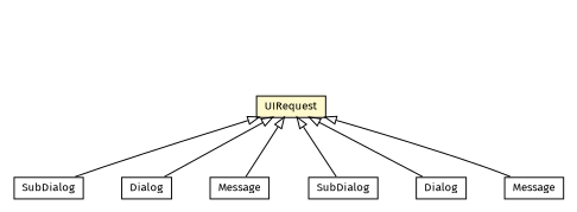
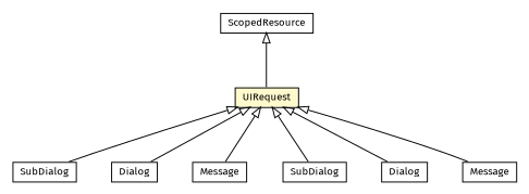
  digraph {
    fontname="Fira Sans"
    nodesep=0.25
    ranksep=0.5
    node [fontcolor=black fontname="Fira Sans" fontsize=10.0 shape=plaintext]
    edge [arrowtail=empty dir=back fontname="Fira Sans" fontsize=10 headport=p labelfontname=Helvetica labelfontsize=10 tailport=p]
+   n1 [label=<<table title="org.universAAL.middleware.rdf.ScopedResource" border="0" cellborder="1" cellspacing="0" cellpadding="2" port="p" href="../rdf/ScopedResource.html"> 		<tr><td><table border="0" cellspacing="0" cellpadding="1"> <tr><td align="center" balign="center"> ScopedResource </td></tr> 		</table></td></tr> 		</table>>]
    n2 [label=<<table title="org.universAAL.middleware.ui.UIRequest" border="0" cellborder="1" cellspacing="0" cellpadding="2" port="p" bgcolor="lemonChiffon" href="./UIRequest.html"> 		<tr><td><table border="0" cellspacing="0" cellpadding="1"> <tr><td align="center" balign="center"> UIRequest </td></tr> 		</table></td></tr> 		</table>>]
    n3 [label=<<table title="org.universAAL.support.utils.ui.low.SubDialog" border="0" cellborder="1" cellspacing="0" cellpadding="2" port="p" href="../../support/utils/ui/low/SubDialog.html"> 		<tr><td><table border="0" cellspacing="0" cellpadding="1"> <tr><td align="center" balign="center"> SubDialog </td></tr> 		</table></td></tr> 		</table>>]
    n4 [label=<<table title="org.universAAL.support.utils.ui.low.Dialog" border="0" cellborder="1" cellspacing="0" cellpadding="2" port="p" href="../../support/utils/ui/low/Dialog.html"> 		<tr><td><table border="0" cellspacing="0" cellpadding="1"> <tr><td align="center" balign="center"> Dialog </td></tr> 		</table></td></tr> 		</table>>]
    n5 [label=<<table title="org.universAAL.support.utils.ui.low.Message" border="0" cellborder="1" cellspacing="0" cellpadding="2" port="p" href="../../support/utils/ui/low/Message.html"> 		<tr><td><table border="0" cellspacing="0" cellpadding="1"> <tr><td align="center" balign="center"> Message </td></tr> 		</table></td></tr> 		</table>>]
    n6 [label=<<table title="org.universAAL.utilities.api.ui.low.SubDialog" border="0" cellborder="1" cellspacing="0" cellpadding="2" port="p" href="../../utilities/api/ui/low/SubDialog.html"> 		<tr><td><table border="0" cellspacing="0" cellpadding="1"> <tr><td align="center" balign="center"> SubDialog </td></tr> 		</table></td></tr> 		</table>>]
    n7 [label=<<table title="org.universAAL.utilities.api.ui.low.Dialog" border="0" cellborder="1" cellspacing="0" cellpadding="2" port="p" href="../../utilities/api/ui/low/Dialog.html"> 		<tr><td><table border="0" cellspacing="0" cellpadding="1"> <tr><td align="center" balign="center"> Dialog </td></tr> 		</table></td></tr> 		</table>>]
    n8 [label=<<table title="org.universAAL.utilities.api.ui.low.Message" border="0" cellborder="1" cellspacing="0" cellpadding="2" port="p" href="../../utilities/api/ui/low/Message.html"> 		<tr><td><table border="0" cellspacing="0" cellpadding="1"> <tr><td align="center" balign="center"> Message </td></tr> 		</table></td></tr> 		</table>>]
+   n1 -> n2
    n2 -> n3
    n2 -> n4
    n2 -> n5
    n2 -> n6
    n2 -> n7
    n2 -> n8
  }
